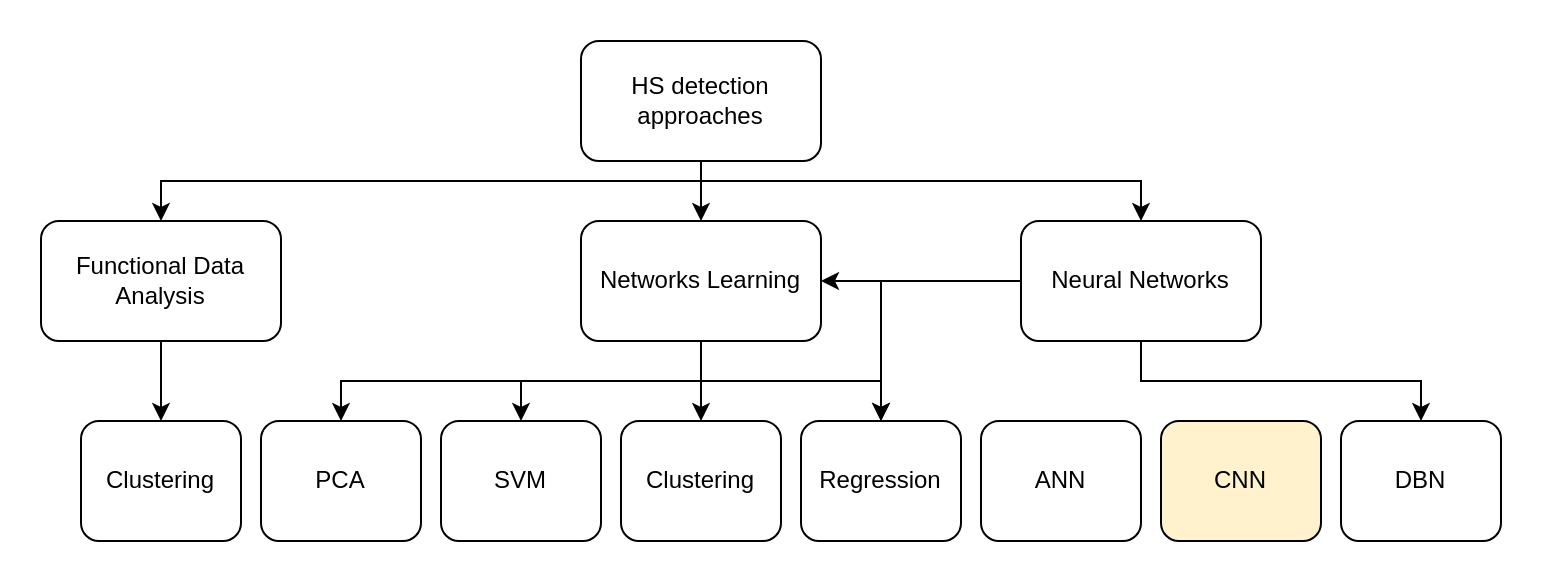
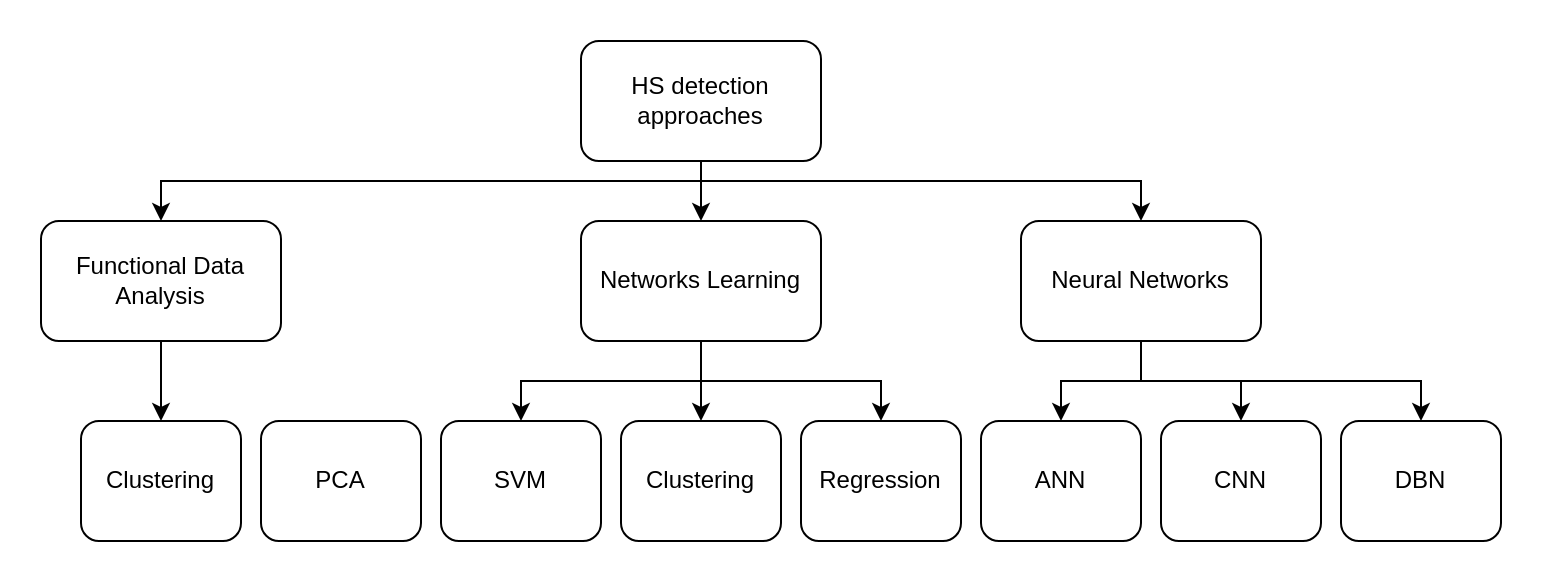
  <mxCell id="0" />
  <mxCell id="1" parent="0" />
  <mxCell id="2" style="edgeStyle=orthogonalEdgeStyle;rounded=0;orthogonalLoop=1;jettySize=auto;html=1;" parent="1" source="5" target="10" edge="1"><mxGeometry relative="1" as="geometry" /></mxCell>
  <mxCell id="3" style="edgeStyle=orthogonalEdgeStyle;rounded=0;orthogonalLoop=1;jettySize=auto;html=1;exitX=0.5;exitY=1;exitDx=0;exitDy=0;" parent="1" source="5" target="14" edge="1"><mxGeometry relative="1" as="geometry"><Array as="points"><mxPoint x="350" y="90" /><mxPoint x="570" y="90" /></Array></mxGeometry></mxCell>
  <mxCell id="4" style="edgeStyle=orthogonalEdgeStyle;rounded=0;orthogonalLoop=1;jettySize=auto;html=1;exitX=0.5;exitY=1;exitDx=0;exitDy=0;entryX=0.5;entryY=0;entryDx=0;entryDy=0;" edge="1" parent="1" source="5" target="23"><mxGeometry relative="1" as="geometry"><Array as="points"><mxPoint x="350" y="90" /><mxPoint x="80" y="90" /></Array></mxGeometry></mxCell>
  <mxCell id="5" value="HS detection approaches" style="rounded=1;whiteSpace=wrap;html=1;" parent="1" vertex="1"><mxGeometry x="290" y="20" width="120" height="60" as="geometry" /></mxCell>
- <mxCell id="6" style="edgeStyle=orthogonalEdgeStyle;rounded=0;orthogonalLoop=1;jettySize=auto;html=1;entryX=0.5;entryY=0;entryDx=0;entryDy=0;" parent="1" source="10" target="21" edge="1"><mxGeometry relative="1" as="geometry"><Array as="points"><mxPoint x="350" y="190" /><mxPoint x="170" y="190" /></Array></mxGeometry></mxCell>
  <mxCell id="7" style="edgeStyle=orthogonalEdgeStyle;rounded=0;orthogonalLoop=1;jettySize=auto;html=1;" parent="1" source="10" target="18" edge="1"><mxGeometry relative="1" as="geometry"><Array as="points"><mxPoint x="350" y="190" /><mxPoint x="260" y="190" /></Array></mxGeometry></mxCell>
  <mxCell id="8" style="edgeStyle=orthogonalEdgeStyle;rounded=0;orthogonalLoop=1;jettySize=auto;html=1;entryX=0.5;entryY=0;entryDx=0;entryDy=0;" parent="1" source="10" target="19" edge="1"><mxGeometry relative="1" as="geometry" /></mxCell>
  <mxCell id="9" style="edgeStyle=orthogonalEdgeStyle;rounded=0;orthogonalLoop=1;jettySize=auto;html=1;entryX=0.5;entryY=0;entryDx=0;entryDy=0;" parent="1" source="10" target="20" edge="1"><mxGeometry relative="1" as="geometry" /></mxCell>
  <mxCell id="10" value="Networks Learning" style="rounded=1;whiteSpace=wrap;html=1;" parent="1" vertex="1"><mxGeometry x="290" y="110" width="120" height="60" as="geometry" /></mxCell>
- <mxCell id="11" style="edgeStyle=orthogonalEdgeStyle;rounded=0;orthogonalLoop=1;jettySize=auto;html=1;" parent="1" source="14" target="20" edge="1"><mxGeometry relative="1" as="geometry" /></mxCell>
+ <mxCell id="11" style="edgeStyle=orthogonalEdgeStyle;rounded=0;orthogonalLoop=1;jettySize=auto;html=1;" parent="1" source="14" target="16" edge="1"><mxGeometry relative="1" as="geometry" /></mxCell>
  <mxCell id="12" style="edgeStyle=orthogonalEdgeStyle;rounded=0;orthogonalLoop=1;jettySize=auto;html=1;" parent="1" source="14" target="17" edge="1"><mxGeometry relative="1" as="geometry"><Array as="points"><mxPoint x="570" y="190" /><mxPoint x="710" y="190" /></Array></mxGeometry></mxCell>
- <mxCell id="13" style="edgeStyle=orthogonalEdgeStyle;rounded=0;orthogonalLoop=1;jettySize=auto;html=1;" parent="1" source="14" target="10" edge="1"><mxGeometry relative="1" as="geometry" /></mxCell>
+ <mxCell id="13" style="edgeStyle=orthogonalEdgeStyle;rounded=0;orthogonalLoop=1;jettySize=auto;html=1;" parent="1" source="14" target="15" edge="1"><mxGeometry relative="1" as="geometry" /></mxCell>
  <mxCell id="14" value="Neural Networks" style="rounded=1;whiteSpace=wrap;html=1;" parent="1" vertex="1"><mxGeometry x="510" y="110" width="120" height="60" as="geometry" /></mxCell>
  <mxCell id="15" value="ANN" style="rounded=1;whiteSpace=wrap;html=1;" parent="1" vertex="1"><mxGeometry x="490" y="210" width="80" height="60" as="geometry" /></mxCell>
- <mxCell id="16" value="CNN" style="rounded=1;whiteSpace=wrap;html=1;fillColor=#fff2cc;" parent="1" vertex="1"><mxGeometry x="580" y="210" width="80" height="60" as="geometry" /></mxCell>
+ <mxCell id="16" value="CNN" style="rounded=1;whiteSpace=wrap;html=1;" parent="1" vertex="1"><mxGeometry x="580" y="210" width="80" height="60" as="geometry" /></mxCell>
  <mxCell id="17" value="DBN" style="rounded=1;whiteSpace=wrap;html=1;" parent="1" vertex="1"><mxGeometry x="670" y="210" width="80" height="60" as="geometry" /></mxCell>
  <mxCell id="18" value="SVM" style="rounded=1;whiteSpace=wrap;html=1;" parent="1" vertex="1"><mxGeometry x="220" y="210" width="80" height="60" as="geometry" /></mxCell>
  <mxCell id="19" value="Clustering" style="rounded=1;whiteSpace=wrap;html=1;" parent="1" vertex="1"><mxGeometry x="310" y="210" width="80" height="60" as="geometry" /></mxCell>
  <mxCell id="20" value="Regression" style="rounded=1;whiteSpace=wrap;html=1;" parent="1" vertex="1"><mxGeometry x="400" y="210" width="80" height="60" as="geometry" /></mxCell>
  <mxCell id="21" value="PCA" style="rounded=1;whiteSpace=wrap;html=1;" parent="1" vertex="1"><mxGeometry x="130" y="210" width="80" height="60" as="geometry" /></mxCell>
  <mxCell id="22" style="edgeStyle=orthogonalEdgeStyle;rounded=0;orthogonalLoop=1;jettySize=auto;html=1;entryX=0.5;entryY=0;entryDx=0;entryDy=0;" edge="1" parent="1" source="23" target="24"><mxGeometry relative="1" as="geometry" /></mxCell>
  <mxCell id="23" value="Functional Data Analysis" style="rounded=1;whiteSpace=wrap;html=1;" vertex="1" parent="1"><mxGeometry x="20" y="110" width="120" height="60" as="geometry" /></mxCell>
  <mxCell id="24" value="Clustering" style="rounded=1;whiteSpace=wrap;html=1;" vertex="1" parent="1"><mxGeometry x="40" y="210" width="80" height="60" as="geometry" /></mxCell>
